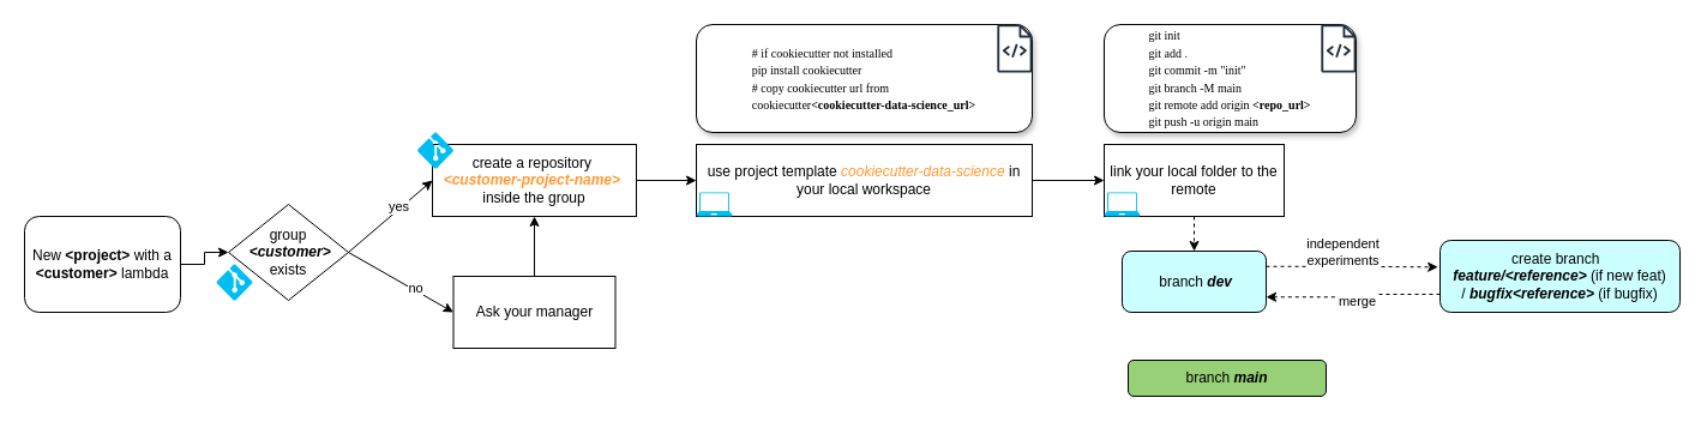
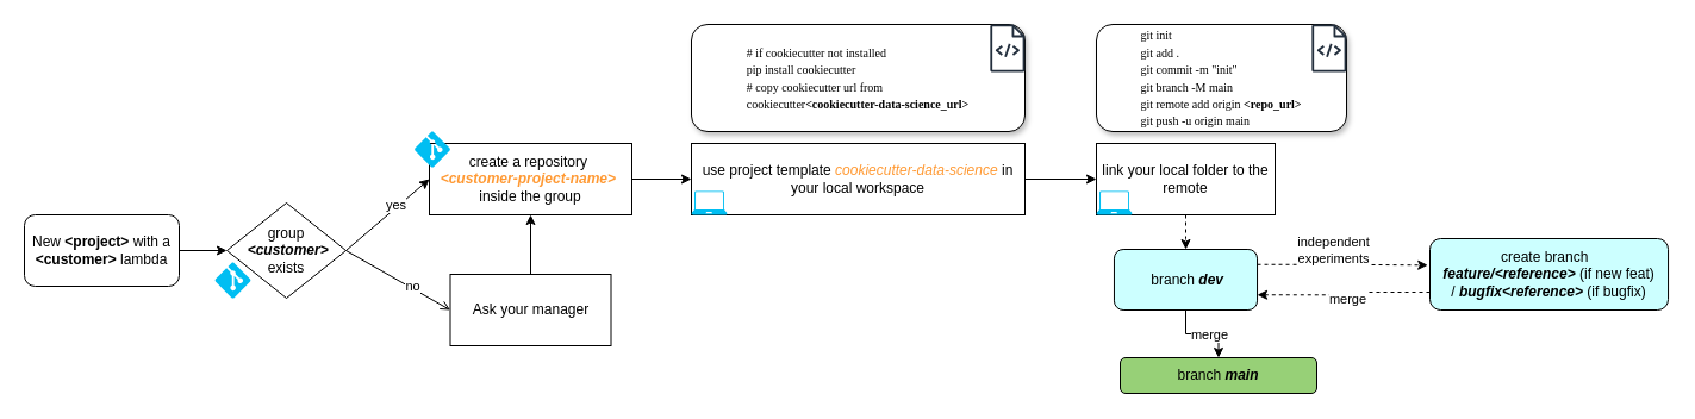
  <mxCell id="0" />
  <mxCell id="1" parent="0" />
  <mxCell id="2" style="edgeStyle=orthogonalEdgeStyle;rounded=0;orthogonalLoop=1;jettySize=auto;html=1;" edge="1" parent="1" source="3" target="19"><mxGeometry relative="1" as="geometry" /></mxCell>
- <mxCell id="3" value="New &lt;b&gt;&amp;lt;project&amp;gt;&lt;/b&gt; with a &lt;b&gt;&amp;lt;customer&amp;gt; &lt;/b&gt;lambda" style="rounded=1;whiteSpace=wrap;html=1;" vertex="1" parent="1"><mxGeometry x="20" y="180" width="130" height="80" as="geometry" /></mxCell>
+ <mxCell id="3" value="New &lt;b&gt;&amp;lt;project&amp;gt;&lt;/b&gt; with a &lt;b&gt;&amp;lt;customer&amp;gt; &lt;/b&gt;lambda" style="rounded=1;whiteSpace=wrap;html=1;" vertex="1" parent="1"><mxGeometry x="20" y="180" width="130" height="60" as="geometry" /></mxCell>
  <mxCell id="4" style="edgeStyle=none;rounded=0;orthogonalLoop=1;jettySize=auto;html=1;exitX=1;exitY=0.5;exitDx=0;exitDy=0;entryX=0;entryY=0.5;entryDx=0;entryDy=0;" edge="1" parent="1" source="19" target="22"><mxGeometry relative="1" as="geometry"><mxPoint x="360" y="160" as="targetPoint" /></mxGeometry></mxCell>
  <mxCell id="5" value="yes" style="edgeLabel;html=1;align=center;verticalAlign=middle;resizable=0;points=[];" vertex="1" connectable="0" parent="4"><mxGeometry x="0.245" y="2" relative="1" as="geometry"><mxPoint as="offset" /></mxGeometry></mxCell>
- <mxCell id="6" style="edgeStyle=none;rounded=0;orthogonalLoop=1;jettySize=auto;html=1;exitX=1;exitY=0.5;exitDx=0;exitDy=0;entryX=0;entryY=0.5;entryDx=0;entryDy=0;" edge="1" parent="1" source="19" target="9"><mxGeometry relative="1" as="geometry"><mxPoint x="360" y="270" as="targetPoint" /><mxPoint x="280" y="250" as="sourcePoint" /></mxGeometry></mxCell>
+ <mxCell id="6" style="edgeStyle=none;rounded=0;orthogonalLoop=1;jettySize=auto;html=1;exitX=1;exitY=0.5;exitDx=0;exitDy=0;entryX=0;entryY=0.5;entryDx=0;entryDy=0;endArrow=open;" edge="1" parent="1" source="19" target="9"><mxGeometry relative="1" as="geometry"><mxPoint x="360" y="270" as="targetPoint" /><mxPoint x="280" y="250" as="sourcePoint" /></mxGeometry></mxCell>
  <mxCell id="7" value="no" style="edgeLabel;html=1;align=center;verticalAlign=middle;resizable=0;points=[];" vertex="1" connectable="0" parent="6"><mxGeometry x="0.245" y="2" relative="1" as="geometry"><mxPoint as="offset" /></mxGeometry></mxCell>
  <mxCell id="8" style="edgeStyle=none;rounded=0;orthogonalLoop=1;jettySize=auto;html=1;exitX=0.5;exitY=0;exitDx=0;exitDy=0;entryX=0.5;entryY=1;entryDx=0;entryDy=0;" edge="1" parent="1" source="9" target="22"><mxGeometry relative="1" as="geometry" /></mxCell>
  <mxCell id="9" value="Ask your manager" style="rounded=0;whiteSpace=wrap;html=1;" vertex="1" parent="1"><mxGeometry x="377.5" y="230" width="135" height="60" as="geometry" /></mxCell>
  <mxCell id="10" style="edgeStyle=none;rounded=0;orthogonalLoop=1;jettySize=auto;html=1;exitX=1;exitY=0.5;exitDx=0;exitDy=0;entryX=0;entryY=0.5;entryDx=0;entryDy=0;" edge="1" parent="1" source="22" target="25"><mxGeometry relative="1" as="geometry" /></mxCell>
  <mxCell id="11" style="edgeStyle=none;rounded=0;orthogonalLoop=1;jettySize=auto;html=1;exitX=1;exitY=0.5;exitDx=0;exitDy=0;" edge="1" parent="1" source="25" target="28"><mxGeometry relative="1" as="geometry" /></mxCell>
  <mxCell id="12" value="" style="group" vertex="1" connectable="0" parent="1"><mxGeometry x="920" y="20" width="210" height="90" as="geometry" /></mxCell>
  <mxCell id="13" value="&lt;div style=&quot;text-align: justify;&quot;&gt;&lt;font style=&quot;font-size: 10px;&quot; face=&quot;Lucida Console&quot;&gt;&lt;span style=&quot;background-color: initial;&quot;&gt;git init&lt;/span&gt;&lt;br&gt;&lt;/font&gt;&lt;/div&gt;&lt;div style=&quot;text-align: justify;&quot;&gt;&lt;font style=&quot;font-size: 10px;&quot; face=&quot;Lucida Console&quot;&gt;git add .&lt;/font&gt;&lt;/div&gt;&lt;div style=&quot;text-align: justify;&quot;&gt;&lt;font style=&quot;font-size: 10px;&quot; face=&quot;Lucida Console&quot;&gt;git commit -m &quot;init&quot;&lt;/font&gt;&lt;/div&gt;&lt;div style=&quot;text-align: justify;&quot;&gt;&lt;font style=&quot;font-size: 10px;&quot; face=&quot;Lucida Console&quot;&gt;git branch -M main&lt;/font&gt;&lt;/div&gt;&lt;div style=&quot;text-align: justify;&quot;&gt;&lt;font style=&quot;font-size: 10px;&quot; face=&quot;Lucida Console&quot;&gt;git remote add origin &lt;b&gt;&amp;lt;repo_url&amp;gt;&lt;/b&gt;&lt;/font&gt;&lt;/div&gt;&lt;div style=&quot;text-align: justify;&quot;&gt;&lt;font style=&quot;font-size: 10px;&quot; face=&quot;Lucida Console&quot;&gt;git push -u origin main&lt;/font&gt;&lt;/div&gt;" style="rounded=1;whiteSpace=wrap;html=1;shadow=1;" vertex="1" parent="12"><mxGeometry width="210" height="90" as="geometry" /></mxCell>
  <mxCell id="14" value="" style="sketch=0;outlineConnect=0;fontColor=#232F3E;gradientColor=none;fillColor=#232F3D;strokeColor=none;dashed=0;verticalLabelPosition=bottom;verticalAlign=top;align=center;html=1;fontSize=12;fontStyle=0;aspect=fixed;pointerEvents=1;shape=mxgraph.aws4.source_code;" vertex="1" parent="12"><mxGeometry x="180.77" width="29.23" height="40" as="geometry" /></mxCell>
  <mxCell id="15" value="" style="group" vertex="1" connectable="0" parent="1"><mxGeometry x="630" y="20" width="230.003" height="90" as="geometry" /></mxCell>
  <mxCell id="16" value="&lt;div style=&quot;text-align: justify;&quot;&gt;&lt;font face=&quot;Lucida Console&quot;&gt;&lt;span style=&quot;font-size: 10px;&quot;&gt;# if cookiecutter not installed&lt;/span&gt;&lt;/font&gt;&lt;/div&gt;&lt;div style=&quot;text-align: justify;&quot;&gt;&lt;font style=&quot;font-size: 10px;&quot; face=&quot;Lucida Console&quot;&gt;pip install cookiecutter&lt;/font&gt;&lt;/div&gt;&lt;div style=&quot;text-align: justify;&quot;&gt;&lt;font style=&quot;font-size: 10px;&quot; face=&quot;Lucida Console&quot;&gt;# copy cookiecutter url from&amp;nbsp;&lt;/font&gt;&lt;/div&gt;&lt;div style=&quot;text-align: justify;&quot;&gt;&lt;font face=&quot;Lucida Console&quot;&gt;&lt;span style=&quot;font-size: 10px;&quot;&gt;cookiecutter&lt;b&gt;&amp;lt;cookiecutter-data-science_url&amp;gt;&lt;/b&gt;&lt;br&gt;&lt;/span&gt;&lt;/font&gt;&lt;/div&gt;" style="rounded=1;whiteSpace=wrap;html=1;shadow=1;" vertex="1" parent="15"><mxGeometry x="-50" width="280" height="90" as="geometry" /></mxCell>
  <mxCell id="17" value="" style="sketch=0;outlineConnect=0;fontColor=#232F3E;gradientColor=none;fillColor=#232F3D;strokeColor=none;dashed=0;verticalLabelPosition=bottom;verticalAlign=top;align=center;html=1;fontSize=12;fontStyle=0;aspect=fixed;pointerEvents=1;shape=mxgraph.aws4.source_code;" vertex="1" parent="15"><mxGeometry x="200.773" width="29.23" height="40" as="geometry" /></mxCell>
  <mxCell id="18" value="" style="group" vertex="1" connectable="0" parent="1"><mxGeometry x="180" y="170" width="110" height="80" as="geometry" /></mxCell>
  <mxCell id="19" value="group&lt;br&gt;&lt;b&gt;&lt;i&gt;&amp;nbsp;&amp;lt;customer&amp;gt;&lt;br&gt;&lt;/i&gt;&lt;/b&gt;exists" style="rhombus;whiteSpace=wrap;html=1;" vertex="1" parent="18"><mxGeometry x="10" width="100" height="80" as="geometry" /></mxCell>
  <mxCell id="20" value="" style="verticalLabelPosition=bottom;html=1;verticalAlign=top;align=center;strokeColor=none;fillColor=#00BEF2;shape=mxgraph.azure.git_repository;" vertex="1" parent="18"><mxGeometry y="50" width="30" height="30" as="geometry" /></mxCell>
  <mxCell id="21" value="" style="group" vertex="1" connectable="0" parent="1"><mxGeometry x="347.5" y="110" width="182.5" height="70" as="geometry" /></mxCell>
  <mxCell id="22" value="create a repository&amp;nbsp;&lt;br&gt;&lt;b style=&quot;border-color: var(--border-color);&quot;&gt;&lt;i style=&quot;border-color: var(--border-color);&quot;&gt;&lt;font style=&quot;border-color: var(--border-color);&quot; color=&quot;#ff9933&quot;&gt;&amp;lt;customer-project-name&amp;gt;&lt;/font&gt;&lt;/i&gt;&lt;/b&gt;&amp;nbsp;&lt;br&gt;inside the group" style="rounded=0;whiteSpace=wrap;html=1;" vertex="1" parent="21"><mxGeometry x="12.5" y="10" width="170" height="60" as="geometry" /></mxCell>
  <mxCell id="23" value="" style="verticalLabelPosition=bottom;html=1;verticalAlign=top;align=center;strokeColor=none;fillColor=#00BEF2;shape=mxgraph.azure.git_repository;" vertex="1" parent="21"><mxGeometry width="30" height="30" as="geometry" /></mxCell>
  <mxCell id="24" value="" style="group" vertex="1" connectable="0" parent="1"><mxGeometry x="580" y="120" width="280" height="60" as="geometry" /></mxCell>
  <mxCell id="25" value="use project template&amp;nbsp;&lt;i&gt;&lt;font color=&quot;#ff9933&quot;&gt;cookiecutter-data-science&lt;/font&gt;&lt;/i&gt; in your local workspace" style="rounded=0;whiteSpace=wrap;html=1;" vertex="1" parent="24"><mxGeometry width="280" height="60" as="geometry" /></mxCell>
  <mxCell id="26" value="" style="verticalLabelPosition=bottom;html=1;verticalAlign=top;align=center;strokeColor=none;fillColor=#00BEF2;shape=mxgraph.azure.laptop;pointerEvents=1;" vertex="1" parent="24"><mxGeometry y="40" width="30" height="20" as="geometry" /></mxCell>
  <mxCell id="27" value="" style="group" vertex="1" connectable="0" parent="1"><mxGeometry x="920" y="120" width="150" height="60" as="geometry" /></mxCell>
  <mxCell id="28" value="link your local folder to the remote" style="rounded=0;whiteSpace=wrap;html=1;" vertex="1" parent="27"><mxGeometry width="150" height="60" as="geometry" /></mxCell>
  <mxCell id="29" value="" style="verticalLabelPosition=bottom;html=1;verticalAlign=top;align=center;strokeColor=none;fillColor=#00BEF2;shape=mxgraph.azure.laptop;pointerEvents=1;" vertex="1" parent="27"><mxGeometry y="40" width="30" height="20" as="geometry" /></mxCell>
  <mxCell id="30" style="edgeStyle=orthogonalEdgeStyle;rounded=0;orthogonalLoop=1;jettySize=auto;html=1;exitX=1;exitY=0.25;exitDx=0;exitDy=0;entryX=-0.009;entryY=0.372;entryDx=0;entryDy=0;shadow=0;dashed=1;entryPerimeter=0;" edge="1" parent="1" source="32" target="35"><mxGeometry relative="1" as="geometry" /></mxCell>
  <mxCell id="31" value="independent &lt;br&gt;experiments" style="edgeLabel;html=1;align=center;verticalAlign=middle;resizable=0;points=[];" vertex="1" connectable="0" parent="30"><mxGeometry x="-0.264" y="-2" relative="1" as="geometry"><mxPoint x="10" y="-14" as="offset" /></mxGeometry></mxCell>
  <mxCell id="32" value="&amp;nbsp;branch&amp;nbsp;&lt;b style=&quot;border-color: var(--border-color);&quot;&gt;&lt;i style=&quot;border-color: var(--border-color);&quot;&gt;dev&lt;/i&gt;&lt;/b&gt;" style="rounded=1;whiteSpace=wrap;html=1;fillColor=#ccffff;" vertex="1" parent="1"><mxGeometry x="934.96" y="209" width="120.08" height="51" as="geometry" /></mxCell>
  <mxCell id="33" value="branch&amp;nbsp;&lt;b style=&quot;font-style: italic;&quot;&gt;main&lt;/b&gt;" style="rounded=1;whiteSpace=wrap;html=1;fillColor=#97D077;" vertex="1" parent="1"><mxGeometry x="940" y="300" width="165" height="30" as="geometry" /></mxCell>
  <mxCell id="34" style="edgeStyle=orthogonalEdgeStyle;rounded=0;orthogonalLoop=1;jettySize=auto;html=1;exitX=0.5;exitY=1;exitDx=0;exitDy=0;dashed=1;" edge="1" parent="1" source="28" target="32"><mxGeometry relative="1" as="geometry" /></mxCell>
  <mxCell id="35" value="&lt;br&gt;create branch&amp;nbsp;&amp;nbsp;&lt;br&gt;&lt;i style=&quot;font-weight: bold;&quot;&gt;feature/&amp;lt;reference&amp;gt;&amp;nbsp;&lt;/i&gt;(if new feat) /&amp;nbsp;&lt;i style=&quot;border-color: var(--border-color); font-weight: bold;&quot;&gt;bugfix&amp;lt;reference&amp;gt;&amp;nbsp;&lt;/i&gt;(if bugfix)&lt;br&gt;&amp;nbsp;" style="rounded=1;whiteSpace=wrap;html=1;fillColor=#CCFFFF;" vertex="1" parent="1"><mxGeometry x="1200" y="200" width="200.05" height="60" as="geometry" /></mxCell>
+ <mxCell id="36" style="edgeStyle=orthogonalEdgeStyle;rounded=0;orthogonalLoop=1;jettySize=auto;html=1;exitX=0.5;exitY=1;exitDx=0;exitDy=0;entryX=0.5;entryY=0;entryDx=0;entryDy=0;" edge="1" parent="1" source="32" target="33"><mxGeometry relative="1" as="geometry"><mxPoint x="1030" y="274" as="sourcePoint" /><mxPoint x="1030" y="304" as="targetPoint" /></mxGeometry></mxCell>
+ <mxCell id="37" value="merge" style="edgeLabel;html=1;align=center;verticalAlign=middle;resizable=0;points=[];" vertex="1" connectable="0" parent="36"><mxGeometry x="0.094" y="-2" relative="1" as="geometry"><mxPoint x="2" y="-2" as="offset" /></mxGeometry></mxCell>
  <mxCell id="38" style="edgeStyle=orthogonalEdgeStyle;rounded=0;orthogonalLoop=1;jettySize=auto;html=1;exitX=0;exitY=0.75;exitDx=0;exitDy=0;shadow=0;dashed=1;entryX=1;entryY=0.75;entryDx=0;entryDy=0;" edge="1" parent="1" source="35" target="32"><mxGeometry relative="1" as="geometry"><mxPoint x="1070" y="259.61" as="sourcePoint" /><mxPoint x="1060" y="245" as="targetPoint" /></mxGeometry></mxCell>
  <mxCell id="39" value="merge" style="edgeLabel;html=1;align=center;verticalAlign=middle;resizable=0;points=[];" vertex="1" connectable="0" parent="38"><mxGeometry x="-0.264" y="-2" relative="1" as="geometry"><mxPoint x="-16" y="7" as="offset" /></mxGeometry></mxCell>
